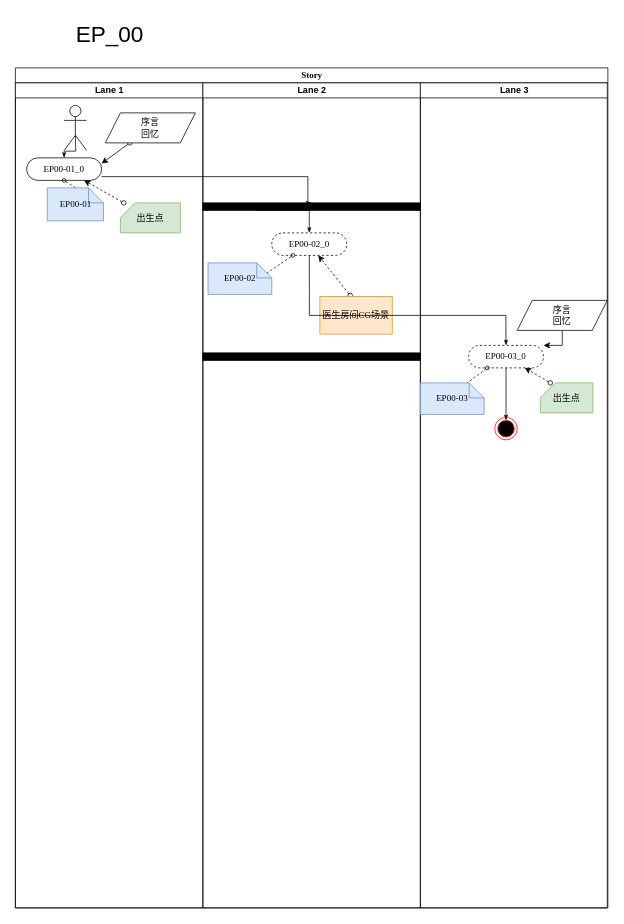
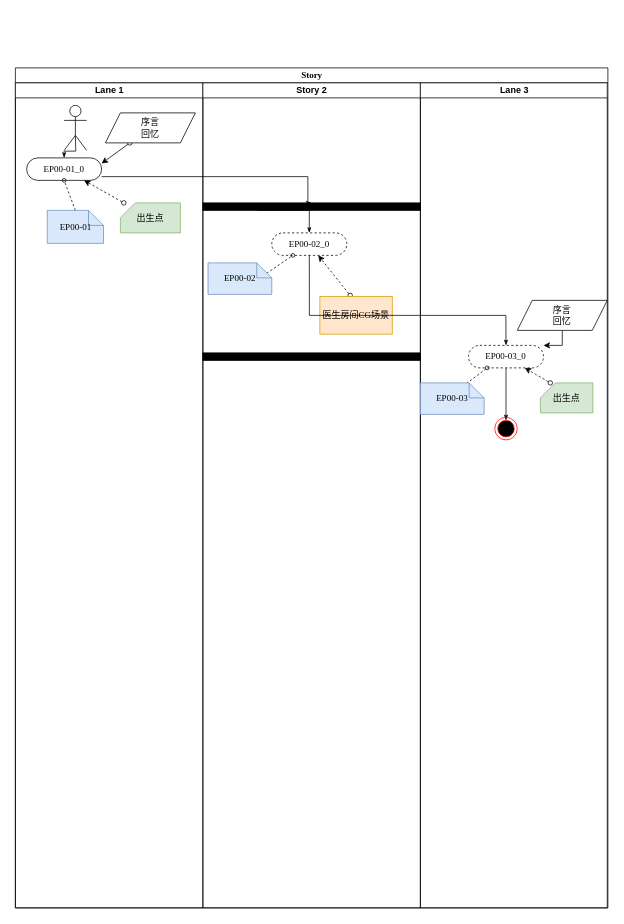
  <mxCell id="0" />
  <mxCell id="1" parent="0" />
  <mxCell id="2" value="Story" style="swimlane;html=1;childLayout=stackLayout;startSize=20;rounded=0;shadow=0;comic=0;labelBackgroundColor=none;strokeWidth=1;fontFamily=Verdana;fontSize=12;align=center;" vertex="1" parent="1"><mxGeometry x="20" y="90" width="790" height="1120" as="geometry" /></mxCell>
  <mxCell id="3" value="Lane 1" style="swimlane;html=1;startSize=20;" vertex="1" parent="2"><mxGeometry y="20" width="250" height="1100" as="geometry" /></mxCell>
  <mxCell id="4" value="EP00-01_0" style="rounded=1;whiteSpace=wrap;html=1;shadow=0;comic=0;labelBackgroundColor=none;strokeWidth=1;fontFamily=Verdana;fontSize=12;align=center;arcSize=50;" vertex="1" parent="3"><mxGeometry x="15" y="100" width="100" height="30" as="geometry" /></mxCell>
  <mxCell id="5" style="edgeStyle=none;rounded=0;html=1;dashed=1;labelBackgroundColor=none;startArrow=none;startFill=0;startSize=5;endArrow=oval;endFill=0;endSize=5;jettySize=auto;orthogonalLoop=1;strokeWidth=1;fontFamily=Verdana;fontSize=12;entryX=0.5;entryY=1;entryDx=0;entryDy=0;exitX=0.5;exitY=0;exitDx=0;exitDy=0;exitPerimeter=0;" edge="1" parent="3" source="7" target="4"><mxGeometry relative="1" as="geometry"><mxPoint x="150" y="257.878" as="sourcePoint" /><mxPoint x="112.955" y="238" as="targetPoint" /></mxGeometry></mxCell>
  <mxCell id="6" style="edgeStyle=orthogonalEdgeStyle;rounded=0;html=1;labelBackgroundColor=none;startArrow=none;startFill=0;startSize=5;endArrow=classicThin;endFill=1;endSize=5;jettySize=auto;orthogonalLoop=1;strokeWidth=1;fontFamily=Verdana;fontSize=12" edge="1" parent="3" target="4"><mxGeometry relative="1" as="geometry"><mxPoint x="80" y="70" as="sourcePoint" /></mxGeometry></mxCell>
- <mxCell id="7" value="EP00-01" style="shape=note;whiteSpace=wrap;html=1;rounded=0;shadow=0;comic=0;labelBackgroundColor=none;strokeWidth=1;fontFamily=Verdana;fontSize=12;align=center;size=20;fillColor=#dae8fc;strokeColor=#6c8ebf;" vertex="1" parent="3"><mxGeometry x="42.5" y="140" width="75" height="44" as="geometry" /></mxCell>
+ <mxCell id="7" value="EP00-01" style="shape=note;whiteSpace=wrap;html=1;rounded=0;shadow=0;comic=0;labelBackgroundColor=none;strokeWidth=1;fontFamily=Verdana;fontSize=12;align=center;size=20;fillColor=#dae8fc;strokeColor=#6c8ebf;" vertex="1" parent="3"><mxGeometry x="42.5" y="170" width="75" height="44" as="geometry" /></mxCell>
  <mxCell id="8" value="" style="shape=umlActor;verticalLabelPosition=bottom;verticalAlign=top;html=1;outlineConnect=0;" vertex="1" parent="3"><mxGeometry x="65" y="30" width="30" height="60" as="geometry" /></mxCell>
  <mxCell id="9" style="edgeStyle=none;rounded=0;orthogonalLoop=1;jettySize=auto;html=1;dashed=1;startArrow=oval;startFill=0;" edge="1" parent="3" source="10" target="4"><mxGeometry relative="1" as="geometry" /></mxCell>
  <mxCell id="10" value="出生点" style="shape=card;whiteSpace=wrap;html=1;size=20;fillColor=#d5e8d4;strokeColor=#82b366;" vertex="1" parent="3"><mxGeometry x="140" y="160" width="80" height="40" as="geometry" /></mxCell>
  <mxCell id="11" style="edgeStyle=none;rounded=0;orthogonalLoop=1;jettySize=auto;html=1;entryX=1;entryY=0.25;entryDx=0;entryDy=0;startArrow=oval;startFill=0;" edge="1" parent="3" source="12" target="4"><mxGeometry relative="1" as="geometry" /></mxCell>
  <mxCell id="12" value="序言&lt;br&gt;回忆" style="shape=parallelogram;perimeter=parallelogramPerimeter;whiteSpace=wrap;html=1;fixedSize=1;" vertex="1" parent="3"><mxGeometry x="120" y="40" width="120" height="40" as="geometry" /></mxCell>
- <mxCell id="13" value="Lane 2" style="swimlane;html=1;startSize=20;" vertex="1" parent="2"><mxGeometry x="250" y="20" width="290" height="1100" as="geometry" /></mxCell>
+ <mxCell id="13" value="Story 2" style="swimlane;html=1;startSize=20;" vertex="1" parent="2"><mxGeometry x="250" y="20" width="290" height="1100" as="geometry" /></mxCell>
  <mxCell id="14" value="" style="whiteSpace=wrap;html=1;rounded=0;shadow=0;comic=0;labelBackgroundColor=none;strokeWidth=1;fillColor=#000000;fontFamily=Verdana;fontSize=12;align=center;rotation=0;" vertex="1" parent="13"><mxGeometry y="160" width="290" height="10" as="geometry" /></mxCell>
  <mxCell id="15" value="EP00-02_0" style="rounded=1;whiteSpace=wrap;html=1;shadow=0;comic=0;labelBackgroundColor=none;strokeWidth=1;fontFamily=Verdana;fontSize=12;align=center;arcSize=50;dashed=1;" vertex="1" parent="13"><mxGeometry x="91.88" y="200" width="100" height="30" as="geometry" /></mxCell>
  <mxCell id="16" style="edgeStyle=orthogonalEdgeStyle;rounded=0;html=1;exitX=0.25;exitY=1;entryX=0.5;entryY=0;labelBackgroundColor=none;startArrow=none;startFill=0;startSize=5;endArrow=classicThin;endFill=1;endSize=5;jettySize=auto;orthogonalLoop=1;strokeWidth=1;fontFamily=Verdana;fontSize=12" edge="1" parent="13" source="14" target="15"><mxGeometry relative="1" as="geometry"><Array as="points"><mxPoint x="142" y="170" /></Array></mxGeometry></mxCell>
  <mxCell id="17" style="edgeStyle=none;rounded=0;html=1;labelBackgroundColor=none;startArrow=none;startFill=0;startSize=5;endArrow=oval;endFill=0;endSize=5;jettySize=auto;orthogonalLoop=1;strokeWidth=1;fontFamily=Verdana;fontSize=12;dashed=1;" edge="1" parent="13" target="15"><mxGeometry relative="1" as="geometry"><mxPoint x="85.005" y="254" as="sourcePoint" /></mxGeometry></mxCell>
  <mxCell id="18" value="EP00-02" style="shape=note;whiteSpace=wrap;html=1;rounded=0;shadow=0;comic=0;labelBackgroundColor=none;strokeWidth=1;fontFamily=Verdana;fontSize=12;align=center;size=20;fillColor=#dae8fc;strokeColor=#6c8ebf;" vertex="1" parent="13"><mxGeometry x="6.88" y="240" width="85" height="42" as="geometry" /></mxCell>
  <mxCell id="19" style="edgeStyle=none;rounded=0;orthogonalLoop=1;jettySize=auto;html=1;dashed=1;startArrow=oval;startFill=0;exitX=0.419;exitY=-0.032;exitDx=0;exitDy=0;exitPerimeter=0;" edge="1" parent="13" source="21" target="15"><mxGeometry relative="1" as="geometry"><mxPoint x="210" y="231.515" as="sourcePoint" /></mxGeometry></mxCell>
  <mxCell id="20" value="" style="whiteSpace=wrap;html=1;rounded=0;shadow=0;comic=0;labelBackgroundColor=none;strokeWidth=1;fillColor=#000000;fontFamily=Verdana;fontSize=12;align=center;rotation=0;" vertex="1" parent="13"><mxGeometry y="360" width="290" height="10" as="geometry" /></mxCell>
  <mxCell id="21" value="医生房间CG场景" style="rounded=0;whiteSpace=wrap;html=1;shadow=0;comic=0;labelBackgroundColor=none;strokeWidth=1;fontFamily=Verdana;fontSize=12;align=center;arcSize=50;fillColor=#ffe6cc;strokeColor=#d79b00;" vertex="1" parent="13"><mxGeometry x="156" y="285" width="96.5" height="50" as="geometry" /></mxCell>
  <mxCell id="22" value="Lane 3" style="swimlane;html=1;startSize=20;" vertex="1" parent="2"><mxGeometry x="540" y="20" width="249.17" height="1100" as="geometry" /></mxCell>
  <mxCell id="23" style="rounded=0;html=1;labelBackgroundColor=none;startArrow=none;startFill=0;startSize=5;endArrow=classicThin;endFill=1;endSize=5;jettySize=auto;orthogonalLoop=1;strokeWidth=1;fontFamily=Verdana;fontSize=12" edge="1" parent="22"><mxGeometry relative="1" as="geometry"><mxPoint x="61.25" y="268" as="targetPoint" /></mxGeometry></mxCell>
  <mxCell id="24" style="edgeStyle=none;rounded=0;html=1;labelBackgroundColor=none;startArrow=none;startFill=0;startSize=5;endArrow=classicThin;endFill=1;endSize=5;jettySize=auto;orthogonalLoop=1;strokeWidth=1;fontFamily=Verdana;fontSize=12" edge="1" parent="22"><mxGeometry relative="1" as="geometry"><mxPoint x="35" y="367.222" as="targetPoint" /></mxGeometry></mxCell>
  <mxCell id="25" style="edgeStyle=none;rounded=0;html=1;labelBackgroundColor=none;startArrow=none;startFill=0;startSize=5;endArrow=classicThin;endFill=1;endSize=5;jettySize=auto;orthogonalLoop=1;strokeWidth=1;fontFamily=Verdana;fontSize=12" edge="1" parent="22"><mxGeometry relative="1" as="geometry"><mxPoint x="70.565" y="298" as="sourcePoint" /></mxGeometry></mxCell>
  <mxCell id="26" style="edgeStyle=none;rounded=0;html=1;dashed=1;labelBackgroundColor=none;startArrow=none;startFill=0;startSize=5;endArrow=oval;endFill=0;endSize=5;jettySize=auto;orthogonalLoop=1;strokeWidth=1;fontFamily=Verdana;fontSize=12" edge="1" parent="22"><mxGeometry relative="1" as="geometry"><mxPoint x="160" y="257.878" as="sourcePoint" /></mxGeometry></mxCell>
  <mxCell id="27" style="edgeStyle=none;rounded=0;html=1;dashed=1;labelBackgroundColor=none;startArrow=none;startFill=0;startSize=5;endArrow=oval;endFill=0;endSize=5;jettySize=auto;orthogonalLoop=1;strokeWidth=1;fontFamily=Verdana;fontSize=12" edge="1" parent="22"><mxGeometry relative="1" as="geometry"><mxPoint x="85" y="281.814" as="targetPoint" /></mxGeometry></mxCell>
  <mxCell id="28" style="edgeStyle=none;rounded=0;html=1;dashed=1;labelBackgroundColor=none;startArrow=none;startFill=0;startSize=5;endArrow=oval;endFill=0;endSize=5;jettySize=auto;orthogonalLoop=1;strokeWidth=1;fontFamily=Verdana;fontSize=12" edge="1" parent="22"><mxGeometry relative="1" as="geometry"><mxPoint x="154.744" y="415" as="sourcePoint" /></mxGeometry></mxCell>
  <mxCell id="29" style="edgeStyle=none;rounded=0;html=1;dashed=1;labelBackgroundColor=none;startArrow=none;startFill=0;startSize=5;endArrow=oval;endFill=0;endSize=5;jettySize=auto;orthogonalLoop=1;strokeWidth=1;fontFamily=Verdana;fontSize=12" edge="1" parent="22"><mxGeometry relative="1" as="geometry"><mxPoint x="35" y="389.538" as="targetPoint" /></mxGeometry></mxCell>
  <mxCell id="30" value="EP00-03_0" style="rounded=1;whiteSpace=wrap;html=1;shadow=0;comic=0;labelBackgroundColor=none;strokeWidth=1;fontFamily=Verdana;fontSize=12;align=center;arcSize=50;dashed=1;" vertex="1" parent="22"><mxGeometry x="64.17" y="350" width="100" height="30" as="geometry" /></mxCell>
  <mxCell id="31" style="edgeStyle=none;rounded=0;html=1;labelBackgroundColor=none;startArrow=none;startFill=0;startSize=5;endArrow=classicThin;endFill=1;endSize=5;jettySize=auto;orthogonalLoop=1;strokeWidth=1;fontFamily=Verdana;fontSize=12" edge="1" parent="22" source="30"><mxGeometry relative="1" as="geometry"><mxPoint x="114.17" y="450" as="targetPoint" /></mxGeometry></mxCell>
  <mxCell id="32" style="edgeStyle=none;rounded=0;html=1;labelBackgroundColor=none;startArrow=none;startFill=0;startSize=5;endArrow=oval;endFill=0;endSize=5;jettySize=auto;orthogonalLoop=1;strokeWidth=1;fontFamily=Verdana;fontSize=12;dashed=1;entryX=0.25;entryY=1;entryDx=0;entryDy=0;exitX=0.966;exitY=0.262;exitDx=0;exitDy=0;exitPerimeter=0;" edge="1" parent="22" target="30"><mxGeometry relative="1" as="geometry"><mxPoint x="61.28" y="401.004" as="sourcePoint" /><mxPoint x="52.29" y="350" as="targetPoint" /></mxGeometry></mxCell>
  <mxCell id="33" style="edgeStyle=none;rounded=0;orthogonalLoop=1;jettySize=auto;html=1;entryX=0.75;entryY=1;entryDx=0;entryDy=0;dashed=1;startArrow=oval;startFill=0;" edge="1" parent="22" target="30"><mxGeometry relative="1" as="geometry"><mxPoint x="173.23" y="400" as="sourcePoint" /></mxGeometry></mxCell>
  <mxCell id="34" value="" style="ellipse;html=1;shape=endState;fillColor=#000000;strokeColor=#ff0000;" vertex="1" parent="22"><mxGeometry x="99.17" y="446" width="30" height="30" as="geometry" /></mxCell>
  <mxCell id="35" value="EP00-03" style="shape=note;whiteSpace=wrap;html=1;rounded=0;shadow=0;comic=0;labelBackgroundColor=none;strokeWidth=1;fontFamily=Verdana;fontSize=12;align=center;size=20;fillColor=#dae8fc;strokeColor=#6c8ebf;" vertex="1" parent="22"><mxGeometry y="400" width="85" height="42" as="geometry" /></mxCell>
  <mxCell id="36" value="出生点" style="shape=card;whiteSpace=wrap;html=1;size=20;fillColor=#d5e8d4;strokeColor=#82b366;" vertex="1" parent="22"><mxGeometry x="160" y="400" width="70" height="40" as="geometry" /></mxCell>
  <mxCell id="37" style="edgeStyle=orthogonalEdgeStyle;rounded=0;orthogonalLoop=1;jettySize=auto;html=1;entryX=1;entryY=0;entryDx=0;entryDy=0;" edge="1" parent="22" source="38" target="30"><mxGeometry relative="1" as="geometry" /></mxCell>
  <mxCell id="38" value="序言&lt;br&gt;回忆" style="shape=parallelogram;perimeter=parallelogramPerimeter;whiteSpace=wrap;html=1;fixedSize=1;" vertex="1" parent="22"><mxGeometry x="129.17" y="290" width="120" height="40" as="geometry" /></mxCell>
  <mxCell id="39" style="edgeStyle=orthogonalEdgeStyle;rounded=0;html=1;entryX=0.5;entryY=0;labelBackgroundColor=none;startArrow=none;startFill=0;startSize=5;endArrow=classicThin;endFill=1;endSize=5;jettySize=auto;orthogonalLoop=1;strokeWidth=1;fontFamily=Verdana;fontSize=12" edge="1" parent="2" source="4" target="14"><mxGeometry relative="1" as="geometry"><Array as="points"><mxPoint x="390" y="145" /></Array></mxGeometry></mxCell>
  <mxCell id="40" style="edgeStyle=none;rounded=0;html=1;labelBackgroundColor=none;startArrow=none;startFill=0;startSize=5;endArrow=classicThin;endFill=1;endSize=5;jettySize=auto;orthogonalLoop=1;strokeWidth=1;fontFamily=Verdana;fontSize=12;entryX=0.5;entryY=0;entryDx=0;entryDy=0;" edge="1" parent="2" source="15" target="30"><mxGeometry relative="1" as="geometry"><mxPoint x="390.568" y="310" as="targetPoint" /><Array as="points"><mxPoint x="392" y="330" /><mxPoint x="431" y="330" /><mxPoint x="654" y="330" /></Array></mxGeometry></mxCell>
- <mxCell id="41" value="&lt;font style=&quot;font-size: 30px&quot;&gt;EP_00&lt;/font&gt;" style="text;html=1;strokeColor=none;fillColor=none;align=center;verticalAlign=middle;whiteSpace=wrap;rounded=0;" vertex="1" parent="1"><mxGeometry x="41" y="20" width="210" height="50" as="geometry" /></mxCell>
